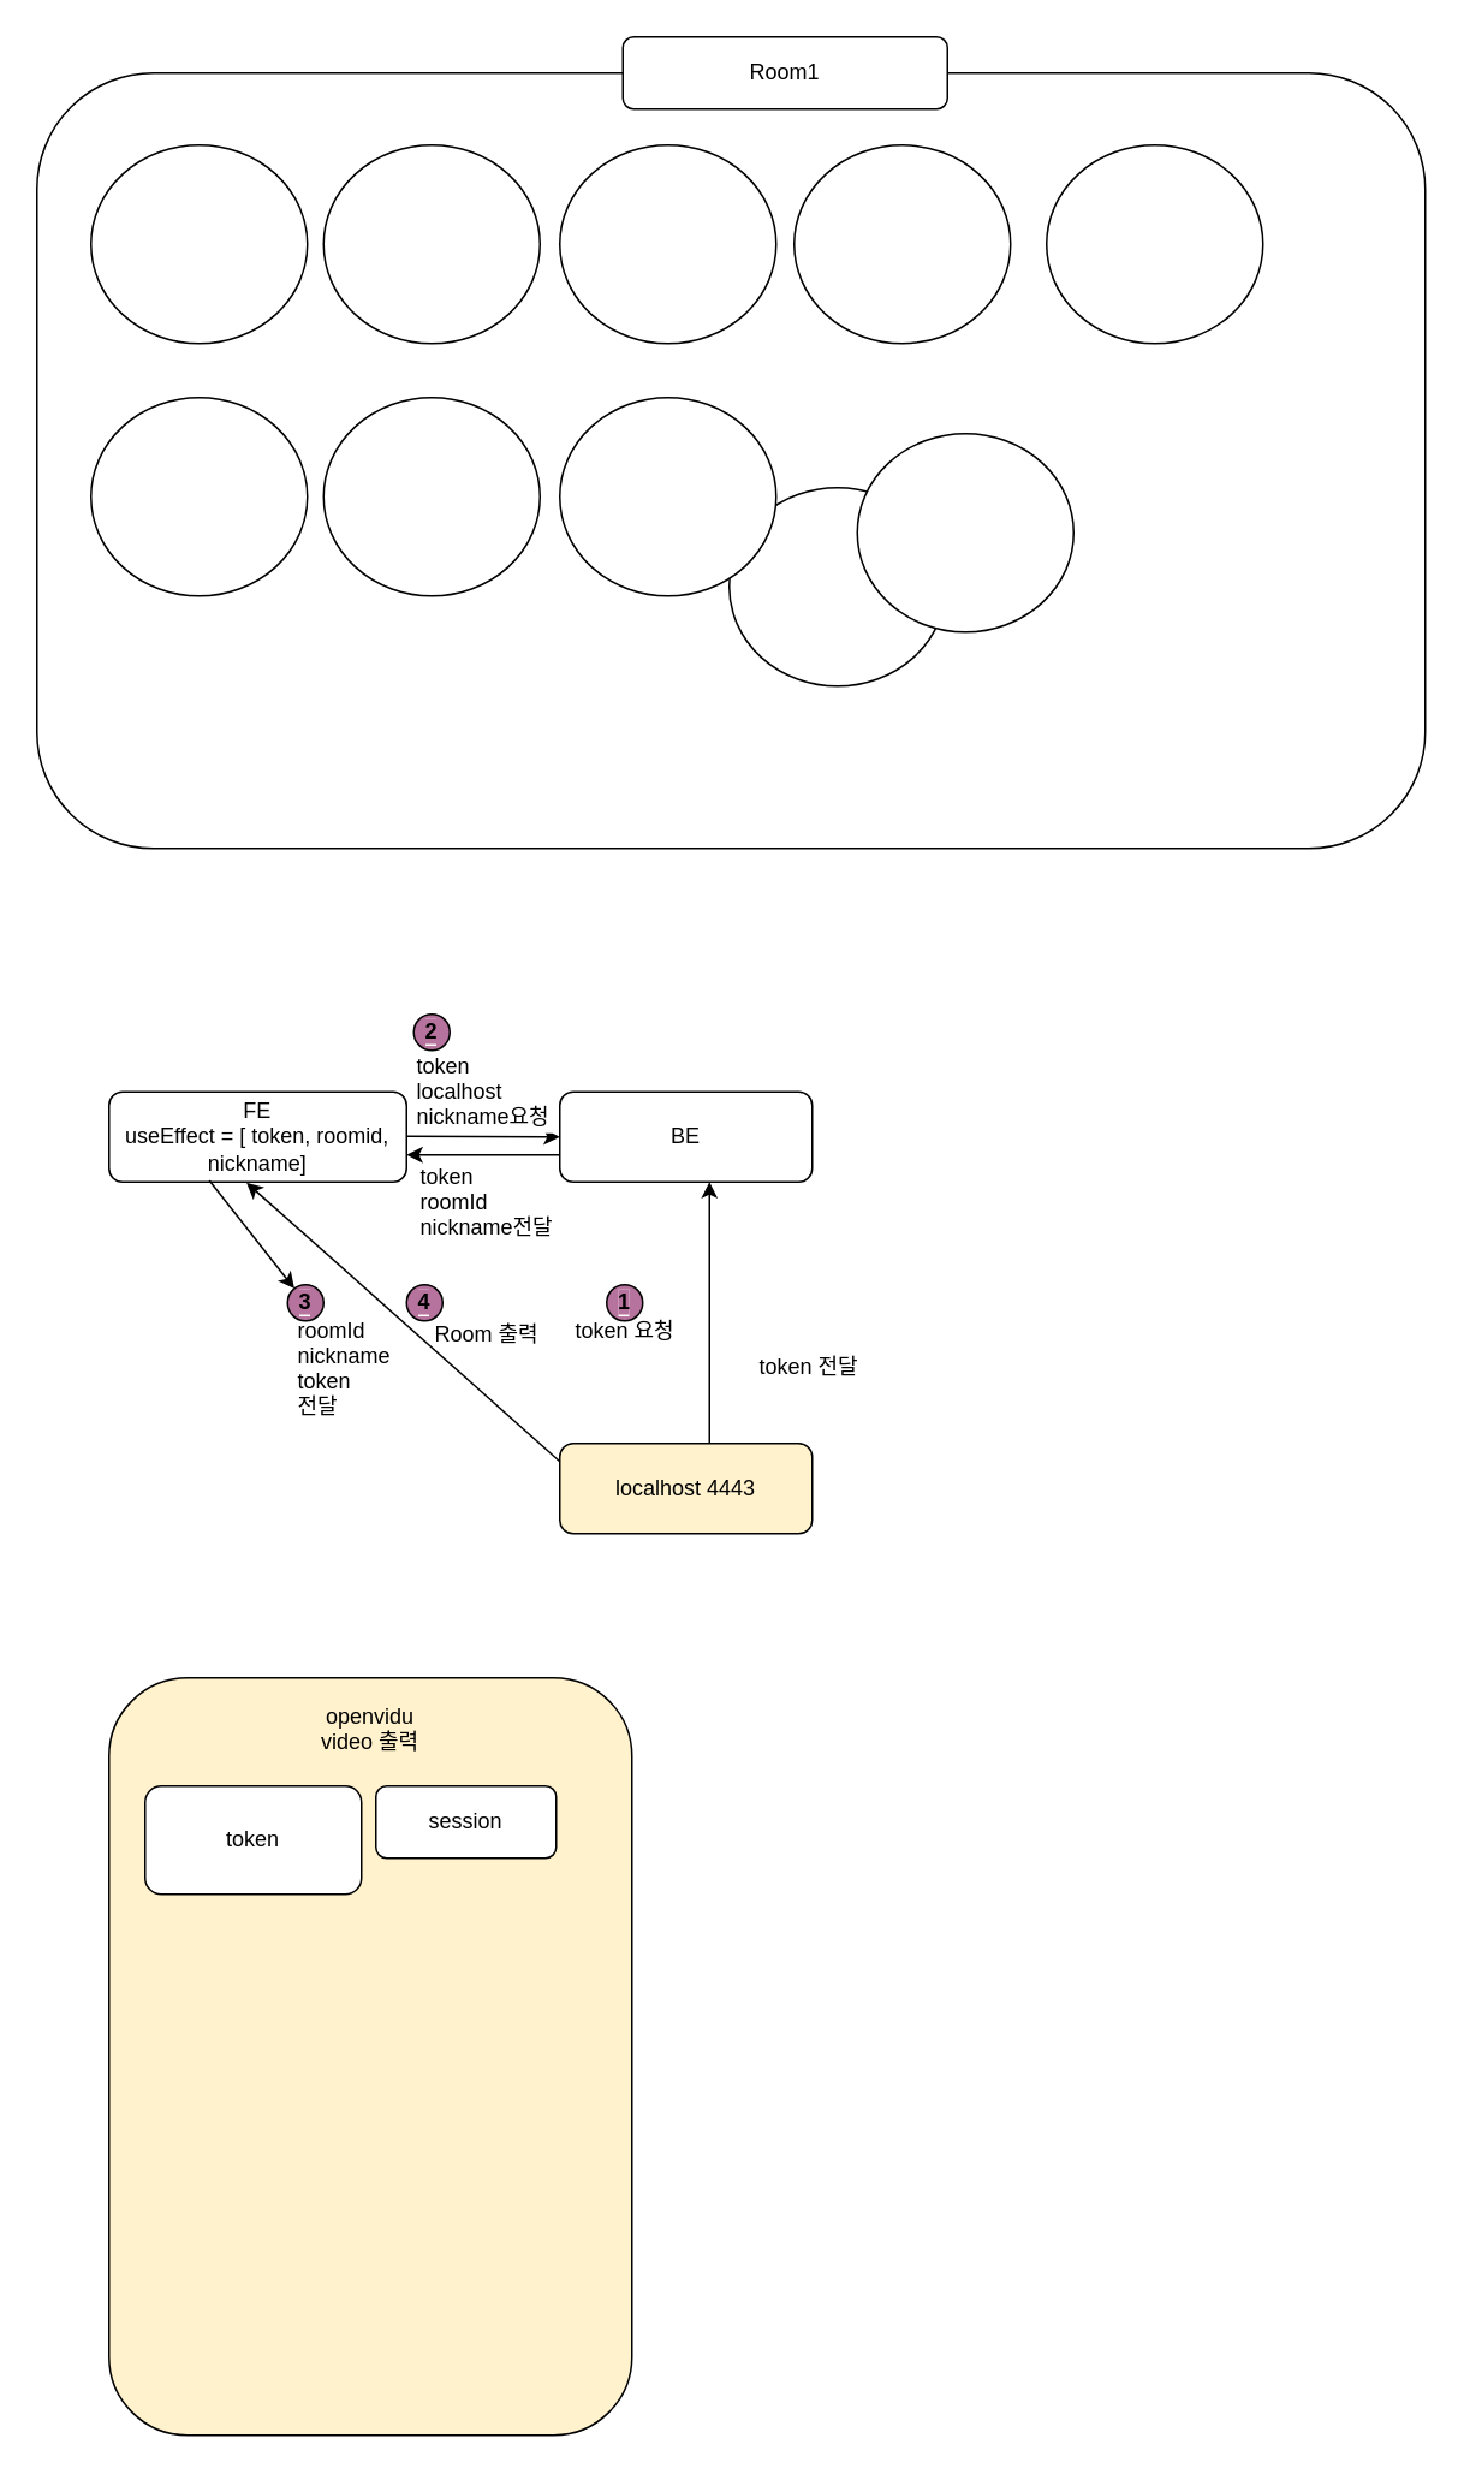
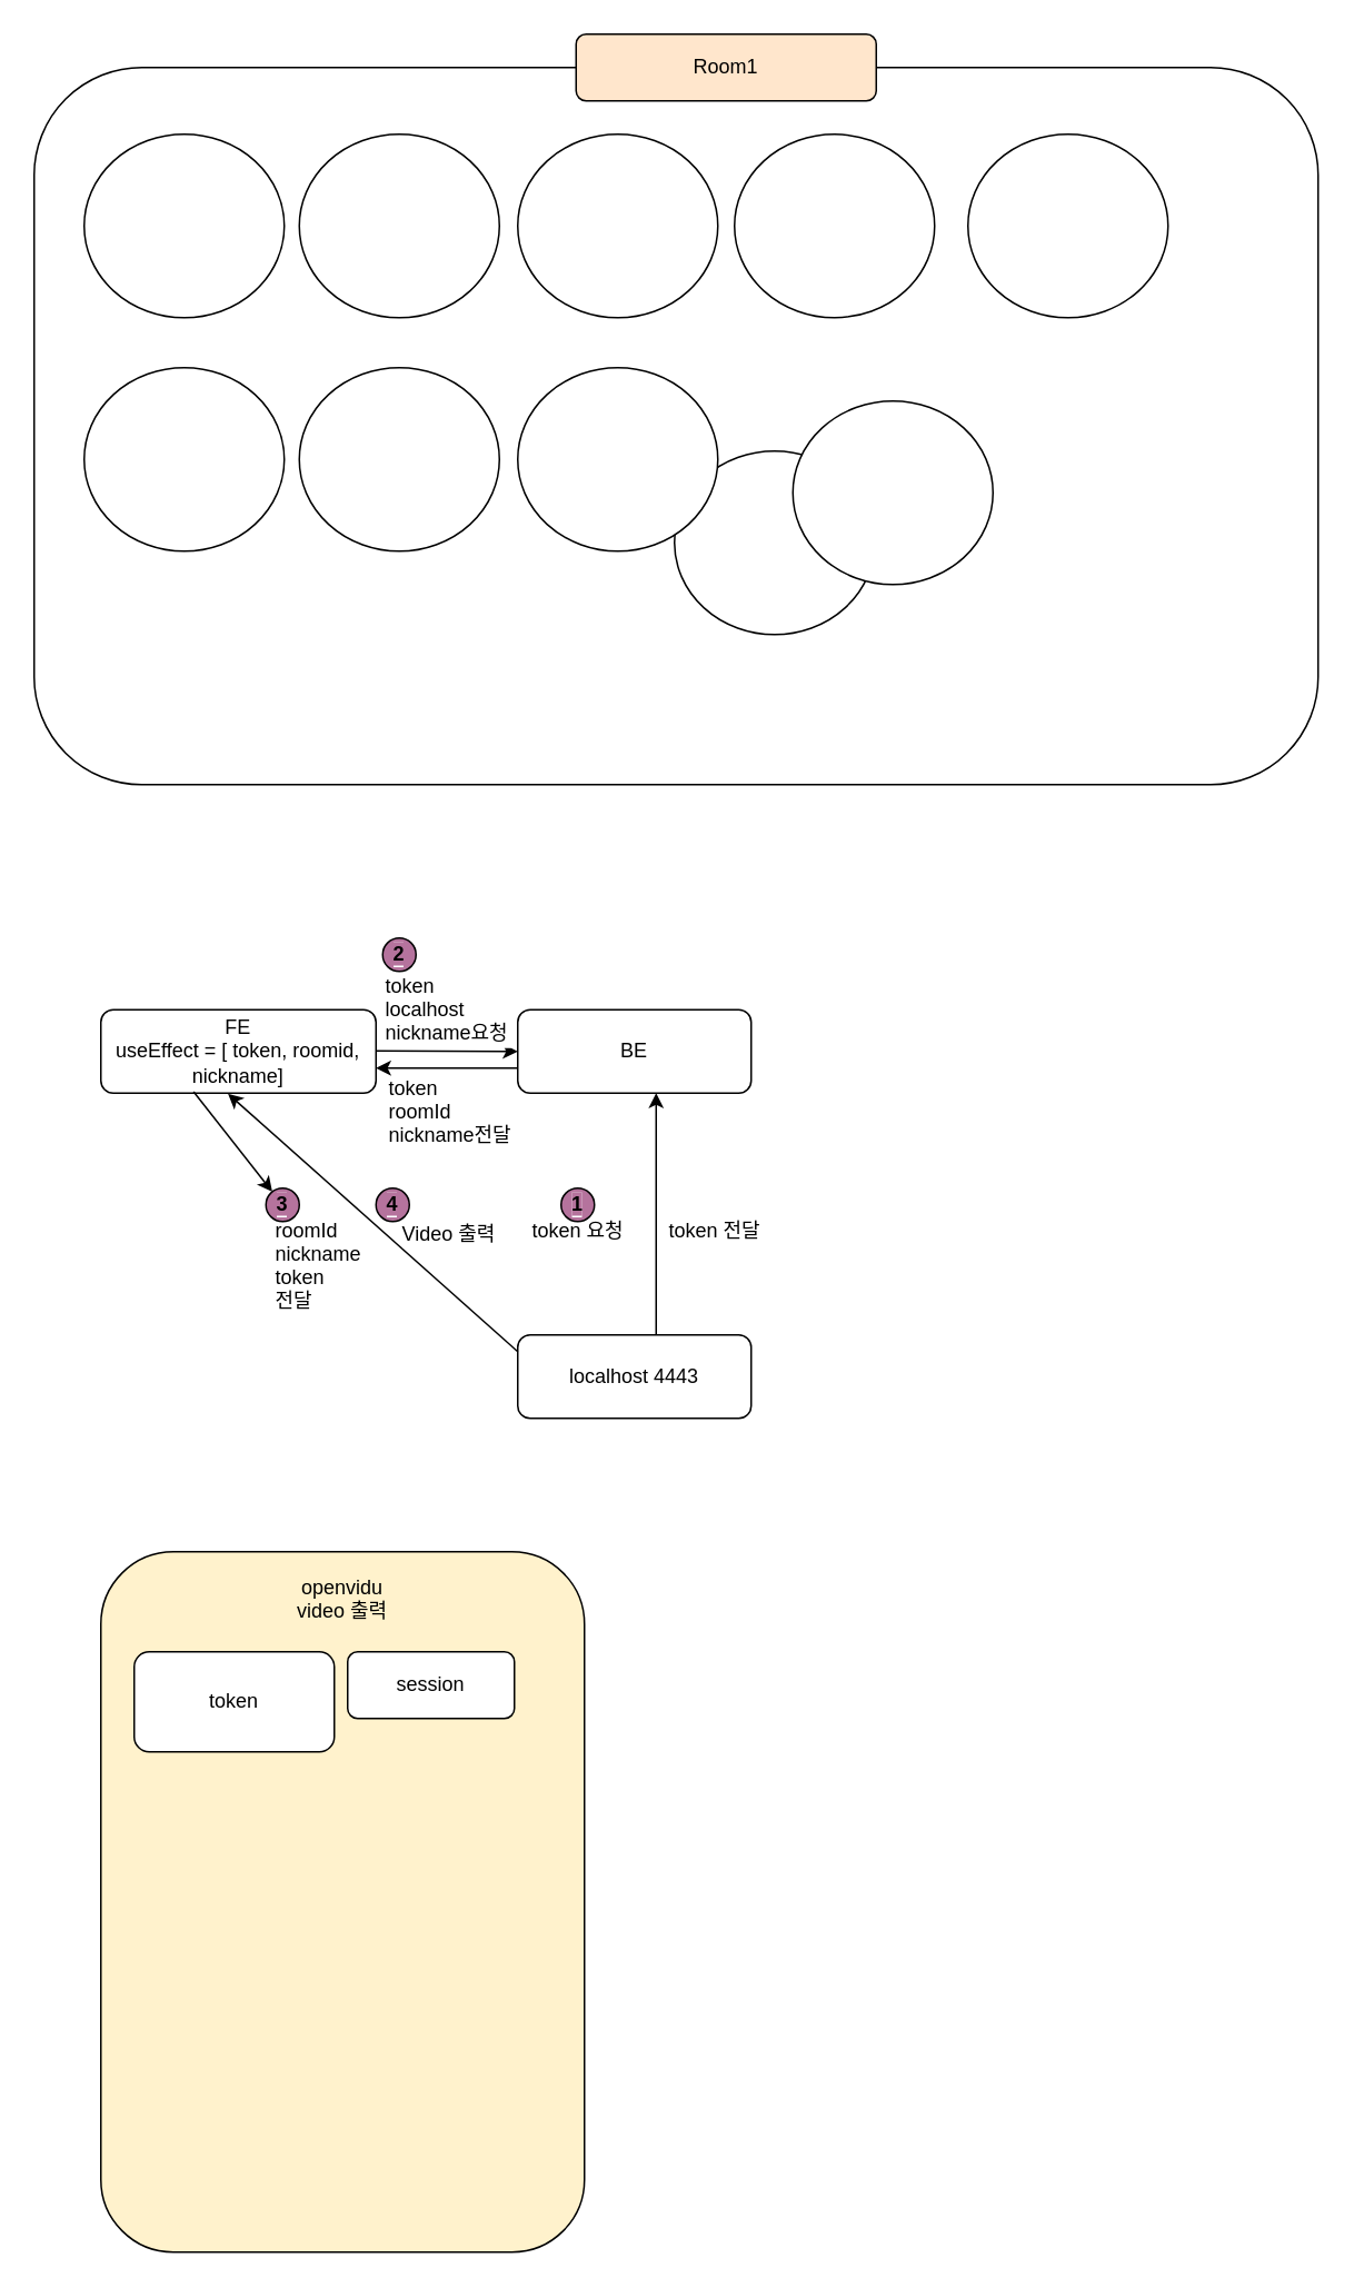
  <mxCell id="0" />
  <mxCell id="1" parent="0" />
  <mxCell id="2" value="&lt;span style=&quot;background-color: rgb(255 , 255 , 255)&quot;&gt;BE&lt;br&gt;&lt;/span&gt;" style="rounded=1;whiteSpace=wrap;html=1;" vertex="1" parent="1"><mxGeometry x="310" y="605" width="140" height="50" as="geometry" /></mxCell>
  <mxCell id="3" value="&lt;span style=&quot;background-color: rgb(255 , 255 , 255)&quot;&gt;FE&lt;br&gt;useEffect = [ token, roomid, nickname]&lt;br&gt;&lt;/span&gt;" style="rounded=1;whiteSpace=wrap;html=1;" vertex="1" parent="1"><mxGeometry x="60" y="605" width="165" height="50" as="geometry" /></mxCell>
  <mxCell id="4" value="roomId&#10;nickname&#10;token &#10;전달&#10;" style="text;strokeColor=none;fillColor=none;align=left;verticalAlign=middle;spacingLeft=4;spacingRight=4;overflow=hidden;points=[[0,0.5],[1,0.5]];portConstraint=eastwest;rotatable=0;labelBackgroundColor=#FFFFFF;fontColor=#000000;" vertex="1" parent="1"><mxGeometry x="159" y="729" width="80" height="60" as="geometry" /></mxCell>
  <mxCell id="5" value="" style="endArrow=classic;html=1;rounded=0;fontColor=#000000;exitX=0.337;exitY=0.983;exitDx=0;exitDy=0;exitPerimeter=0;" edge="1" parent="1" source="3" target="11"><mxGeometry width="50" height="50" relative="1" as="geometry"><mxPoint x="143" y="660" as="sourcePoint" /><mxPoint x="170" y="555" as="targetPoint" /></mxGeometry></mxCell>
- <mxCell id="6" value="localhost 4443" style="rounded=1;whiteSpace=wrap;html=1;fillColor=#fff2cc;" vertex="1" parent="1"><mxGeometry x="310" y="800" width="140" height="50" as="geometry" /></mxCell>
+ <mxCell id="6" value="localhost 4443" style="rounded=1;whiteSpace=wrap;html=1;" vertex="1" parent="1"><mxGeometry x="310" y="800" width="140" height="50" as="geometry" /></mxCell>
  <mxCell id="7" value="token 요청" style="text;strokeColor=none;fillColor=none;align=left;verticalAlign=middle;spacingLeft=4;spacingRight=4;overflow=hidden;points=[[0,0.5],[1,0.5]];portConstraint=eastwest;rotatable=0;labelBackgroundColor=#FFFFFF;fontColor=#000000;" vertex="1" parent="1"><mxGeometry x="313" y="722" width="80" height="30" as="geometry" /></mxCell>
  <mxCell id="8" value="" style="endArrow=classic;html=1;rounded=0;fontColor=#000000;entryX=0;entryY=0.5;entryDx=0;entryDy=0;" edge="1" parent="1" target="2"><mxGeometry width="50" height="50" relative="1" as="geometry"><mxPoint x="225" y="629.71" as="sourcePoint" /><mxPoint x="305" y="629.71" as="targetPoint" /></mxGeometry></mxCell>
  <mxCell id="9" value="token&#10;localhost&#10;nickname요청" style="text;strokeColor=none;fillColor=none;align=left;verticalAlign=middle;spacingLeft=4;spacingRight=4;overflow=hidden;points=[[0,0.5],[1,0.5]];portConstraint=eastwest;rotatable=0;labelBackgroundColor=#FFFFFF;fontColor=#000000;" vertex="1" parent="1"><mxGeometry x="225" y="577" width="86" height="55" as="geometry" /></mxCell>
  <mxCell id="10" value="&lt;span style=&quot;background-color: rgb(181 , 115 , 157)&quot;&gt;&lt;b&gt;1&lt;/b&gt;&lt;/span&gt;" style="ellipse;whiteSpace=wrap;html=1;labelBackgroundColor=#FFFFFF;fontColor=#000000;fillColor=#B5739D;" vertex="1" parent="1"><mxGeometry x="336" y="712" width="20" height="20" as="geometry" /></mxCell>
  <mxCell id="11" value="&lt;span style=&quot;background-color: rgb(181 , 115 , 157)&quot;&gt;&lt;b&gt;3&lt;/b&gt;&lt;/span&gt;" style="ellipse;whiteSpace=wrap;html=1;labelBackgroundColor=#FFFFFF;fontColor=#000000;fillColor=#B5739D;" vertex="1" parent="1"><mxGeometry x="159" y="712" width="20" height="20" as="geometry" /></mxCell>
  <mxCell id="12" value="&lt;span style=&quot;background-color: rgb(181 , 115 , 157)&quot;&gt;&lt;b&gt;2&lt;/b&gt;&lt;/span&gt;" style="ellipse;whiteSpace=wrap;html=1;labelBackgroundColor=#FFFFFF;fontColor=#000000;fillColor=#B5739D;" vertex="1" parent="1"><mxGeometry x="229" y="562" width="20" height="20" as="geometry" /></mxCell>
  <mxCell id="13" value="" style="endArrow=classic;html=1;rounded=0;fontColor=#000000;entryX=0.462;entryY=1.007;entryDx=0;entryDy=0;entryPerimeter=0;" edge="1" parent="1" target="3"><mxGeometry width="50" height="50" relative="1" as="geometry"><mxPoint x="310" y="810" as="sourcePoint" /><mxPoint x="360" y="760" as="targetPoint" /></mxGeometry></mxCell>
- <mxCell id="14" value="Room 출력" style="text;strokeColor=none;fillColor=none;align=left;verticalAlign=middle;spacingLeft=4;spacingRight=4;overflow=hidden;points=[[0,0.5],[1,0.5]];portConstraint=eastwest;rotatable=0;labelBackgroundColor=#FFFFFF;fontColor=#000000;" vertex="1" parent="1"><mxGeometry x="235" y="724" width="80" height="30" as="geometry" /></mxCell>
+ <mxCell id="14" value="Video 출력" style="text;strokeColor=none;fillColor=none;align=left;verticalAlign=middle;spacingLeft=4;spacingRight=4;overflow=hidden;points=[[0,0.5],[1,0.5]];portConstraint=eastwest;rotatable=0;labelBackgroundColor=#FFFFFF;fontColor=#000000;" vertex="1" parent="1"><mxGeometry x="235" y="724" width="80" height="30" as="geometry" /></mxCell>
  <mxCell id="15" value="&lt;span style=&quot;background-color: rgb(181 , 115 , 157)&quot;&gt;&lt;b&gt;4&lt;/b&gt;&lt;/span&gt;" style="ellipse;whiteSpace=wrap;html=1;labelBackgroundColor=#FFFFFF;fontColor=#000000;fillColor=#B5739D;" vertex="1" parent="1"><mxGeometry x="225" y="712" width="20" height="20" as="geometry" /></mxCell>
  <mxCell id="16" value="" style="endArrow=classic;html=1;rounded=0;fontColor=#000000;exitX=0.5;exitY=1;exitDx=0;exitDy=0;" edge="1" parent="1"><mxGeometry width="50" height="50" relative="1" as="geometry"><mxPoint x="393" y="799.5" as="sourcePoint" /><mxPoint x="393" y="655" as="targetPoint" /></mxGeometry></mxCell>
- <mxCell id="17" value="token 전달" style="text;strokeColor=none;fillColor=none;align=left;verticalAlign=middle;spacingLeft=4;spacingRight=4;overflow=hidden;points=[[0,0.5],[1,0.5]];portConstraint=eastwest;rotatable=0;labelBackgroundColor=#FFFFFF;fontColor=#000000;" vertex="1" parent="1"><mxGeometry x="415" y="742" width="80" height="30" as="geometry" /></mxCell>
+ <mxCell id="17" value="token 전달" style="text;strokeColor=none;fillColor=none;align=left;verticalAlign=middle;spacingLeft=4;spacingRight=4;overflow=hidden;points=[[0,0.5],[1,0.5]];portConstraint=eastwest;rotatable=0;labelBackgroundColor=#FFFFFF;fontColor=#000000;" vertex="1" parent="1"><mxGeometry x="395" y="722" width="80" height="30" as="geometry" /></mxCell>
  <mxCell id="18" value="" style="endArrow=classic;html=1;rounded=0;fontColor=#000000;" edge="1" parent="1"><mxGeometry width="50" height="50" relative="1" as="geometry"><mxPoint x="310" y="640" as="sourcePoint" /><mxPoint x="225" y="640" as="targetPoint" /></mxGeometry></mxCell>
  <mxCell id="19" value="token&#10;roomId&#10;nickname전달" style="text;strokeColor=none;fillColor=none;align=left;verticalAlign=middle;spacingLeft=4;spacingRight=4;overflow=hidden;points=[[0,0.5],[1,0.5]];portConstraint=eastwest;rotatable=0;labelBackgroundColor=#FFFFFF;fontColor=#000000;" vertex="1" parent="1"><mxGeometry x="227" y="638" width="86" height="55" as="geometry" /></mxCell>
  <mxCell id="20" value="openvidu&lt;br&gt;video 출력&lt;br&gt;" style="rounded=1;whiteSpace=wrap;html=1;labelBackgroundColor=none;fontColor=#000000;fillColor=#fff2cc;align=center;verticalAlign=top;spacing=10;" vertex="1" parent="1"><mxGeometry x="60" y="930" width="290" height="420" as="geometry" /></mxCell>
  <mxCell id="21" value="token" style="rounded=1;whiteSpace=wrap;html=1;labelBackgroundColor=none;fontColor=#000000;fillColor=#FFFFFF;" vertex="1" parent="1"><mxGeometry x="80" y="990" width="120" height="60" as="geometry" /></mxCell>
  <mxCell id="22" value="session" style="rounded=1;whiteSpace=wrap;html=1;labelBackgroundColor=none;fontColor=#000000;fillColor=#FFFFFF;" vertex="1" parent="1"><mxGeometry x="208" y="990" width="100" height="40" as="geometry" /></mxCell>
  <mxCell id="23" value="" style="rounded=1;whiteSpace=wrap;html=1;labelBackgroundColor=none;fontColor=#000000;fillColor=#FFFFFF;" vertex="1" parent="1"><mxGeometry x="20" y="40" width="770" height="430" as="geometry" /></mxCell>
- <mxCell id="24" value="Room1" style="rounded=1;whiteSpace=wrap;html=1;labelBackgroundColor=none;fontColor=#000000;fillColor=#FFFFFF;" vertex="1" parent="1"><mxGeometry x="345" width="180" height="40" as="geometry" y="20" /></mxCell>
+ <mxCell id="24" value="Room1" style="rounded=1;whiteSpace=wrap;html=1;labelBackgroundColor=none;fontColor=#000000;fillColor=#ffe6cc;" vertex="1" parent="1"><mxGeometry x="345" width="180" height="40" as="geometry" y="20" /></mxCell>
  <mxCell id="25" value="" style="ellipse;whiteSpace=wrap;html=1;labelBackgroundColor=none;fontColor=#000000;fillColor=#FFFFFF;" vertex="1" parent="1"><mxGeometry x="50" y="80" width="120" height="110" as="geometry" /></mxCell>
  <mxCell id="26" value="" style="ellipse;whiteSpace=wrap;html=1;labelBackgroundColor=none;fontColor=#000000;fillColor=#FFFFFF;" vertex="1" parent="1"><mxGeometry x="404" y="270" width="120" height="110" as="geometry" /></mxCell>
  <mxCell id="27" value="" style="ellipse;whiteSpace=wrap;html=1;labelBackgroundColor=none;fontColor=#000000;fillColor=#FFFFFF;" vertex="1" parent="1"><mxGeometry x="50" y="220" width="120" height="110" as="geometry" /></mxCell>
  <mxCell id="28" value="" style="ellipse;whiteSpace=wrap;html=1;labelBackgroundColor=none;fontColor=#000000;fillColor=#FFFFFF;" vertex="1" parent="1"><mxGeometry x="475" y="240" width="120" height="110" as="geometry" /></mxCell>
  <mxCell id="29" value="" style="ellipse;whiteSpace=wrap;html=1;labelBackgroundColor=none;fontColor=#000000;fillColor=#FFFFFF;" vertex="1" parent="1"><mxGeometry x="440" y="80" width="120" height="110" as="geometry" /></mxCell>
  <mxCell id="30" value="" style="ellipse;whiteSpace=wrap;html=1;labelBackgroundColor=none;fontColor=#000000;fillColor=#FFFFFF;" vertex="1" parent="1"><mxGeometry x="310" y="80" width="120" height="110" as="geometry" /></mxCell>
  <mxCell id="31" value="" style="ellipse;whiteSpace=wrap;html=1;labelBackgroundColor=none;fontColor=#000000;fillColor=#FFFFFF;" vertex="1" parent="1"><mxGeometry x="310" y="220" width="120" height="110" as="geometry" /></mxCell>
  <mxCell id="32" value="" style="ellipse;whiteSpace=wrap;html=1;labelBackgroundColor=none;fontColor=#000000;fillColor=#FFFFFF;" vertex="1" parent="1"><mxGeometry x="179" y="220" width="120" height="110" as="geometry" /></mxCell>
  <mxCell id="33" value="" style="ellipse;whiteSpace=wrap;html=1;labelBackgroundColor=none;fontColor=#000000;fillColor=#FFFFFF;" vertex="1" parent="1"><mxGeometry x="179" y="80" width="120" height="110" as="geometry" /></mxCell>
  <mxCell id="34" value="" style="ellipse;whiteSpace=wrap;html=1;labelBackgroundColor=none;fontColor=#000000;fillColor=#FFFFFF;" vertex="1" parent="1"><mxGeometry x="580" y="80" width="120" height="110" as="geometry" /></mxCell>
